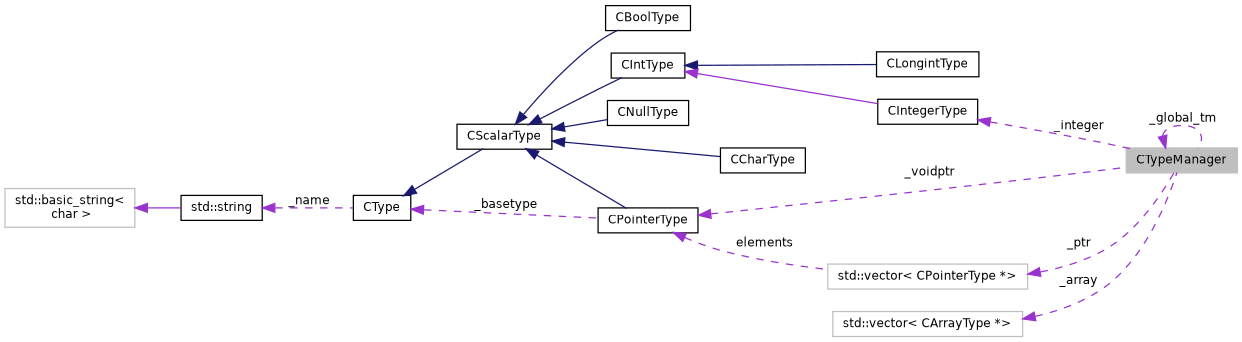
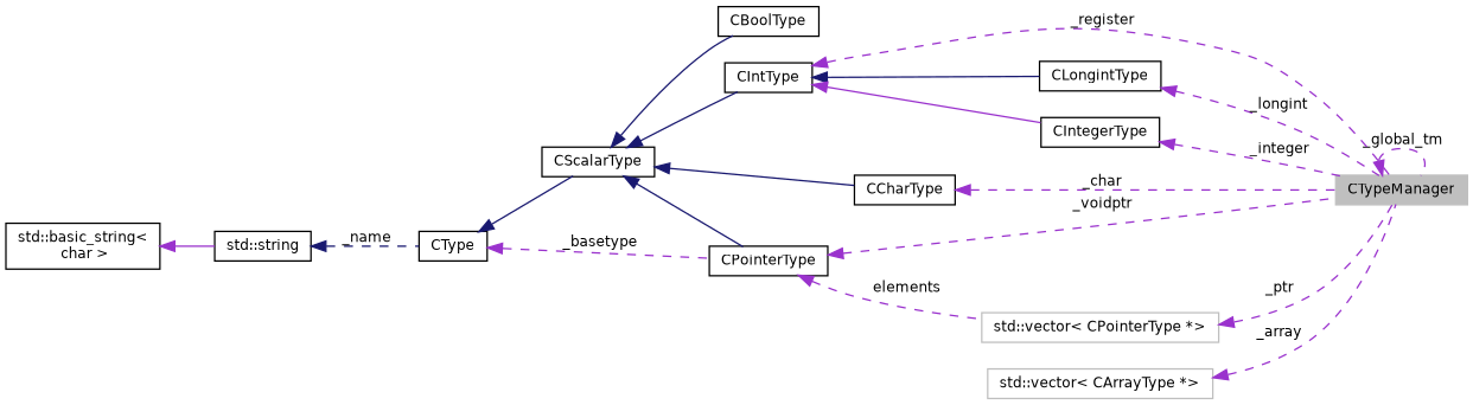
  digraph {
    rankdir=LR
    node [color=black fillcolor=white fontname=Helvetica fontsize=10 shape=record style=filled]
    edge [color=darkorchid3 dir=back fontname=Helvetica fontsize=10 labelfontname=Helvetica labelfontsize=10 style=dashed]
    n1 [color=grey75 fillcolor=grey75 fontcolor=black height=0.2 label=CTypeManager width=0.4]
    n2 [height=0.2 label=CIntType width=0.4]
    n3 [height=0.2 label=CLongintType width=0.4]
    n4 [height=0.2 label=CIntegerType width=0.4]
    n5 [height=0.2 label=CScalarType width=0.4]
-   n6 [height=0.2 label=CNullType width=0.4]
    n7 [height=0.2 label=CCharType width=0.4]
    n8 [height=0.2 label=CPointerType width=0.4]
    n9 [height=0.2 label=CBoolType width=0.4]
    n10 [color=grey75 height=0.2 label="std::vector\< CPointerType *\>" width=0.4]
    n11 [height=0.2 label=CType width=0.4]
    n12 [height=0.2 label="std::string" width=0.4]
-   n13 [color=grey75 height=0.2 label="std::basic_string\<\l char \>" width=0.4]
+   n13 [height=0.2 label="std::basic_string\<\l char \>" width=0.4]
    n14 [color=grey75 height=0.2 label="std::vector\< CArrayType *\>" width=0.4]
    n1 -> n1 [label=" _global_tm"]
+   n2 -> n1 [label=" _register"]
    n2 -> n3 [color=midnightblue style=solid]
    n2 -> n4 [style=solid]
+   n3 -> n1 [label=" _longint"]
    n4 -> n1 [label=" _integer"]
    n5 -> n2 [color=midnightblue style=solid]
-   n5 -> n6 [color=midnightblue style=solid]
    n5 -> n7 [color=midnightblue style=solid]
    n5 -> n8 [color=midnightblue style=solid]
    n5 -> n9 [color=midnightblue style=solid]
+   n7 -> n1 [label=" _char"]
    n8 -> n1 [label=" _voidptr"]
    n8 -> n10 [label=" elements"]
    n10 -> n1 [label=" _ptr"]
    n11 -> n5 [color=midnightblue style=solid]
    n11 -> n8 [label=" _basetype"]
-   n12 -> n11 [label=" _name"]
+   n12 -> n11 [color=midnightblue label=" _name"]
    n13 -> n12 [style=solid]
    n14 -> n1 [label=" _array"]
  }
